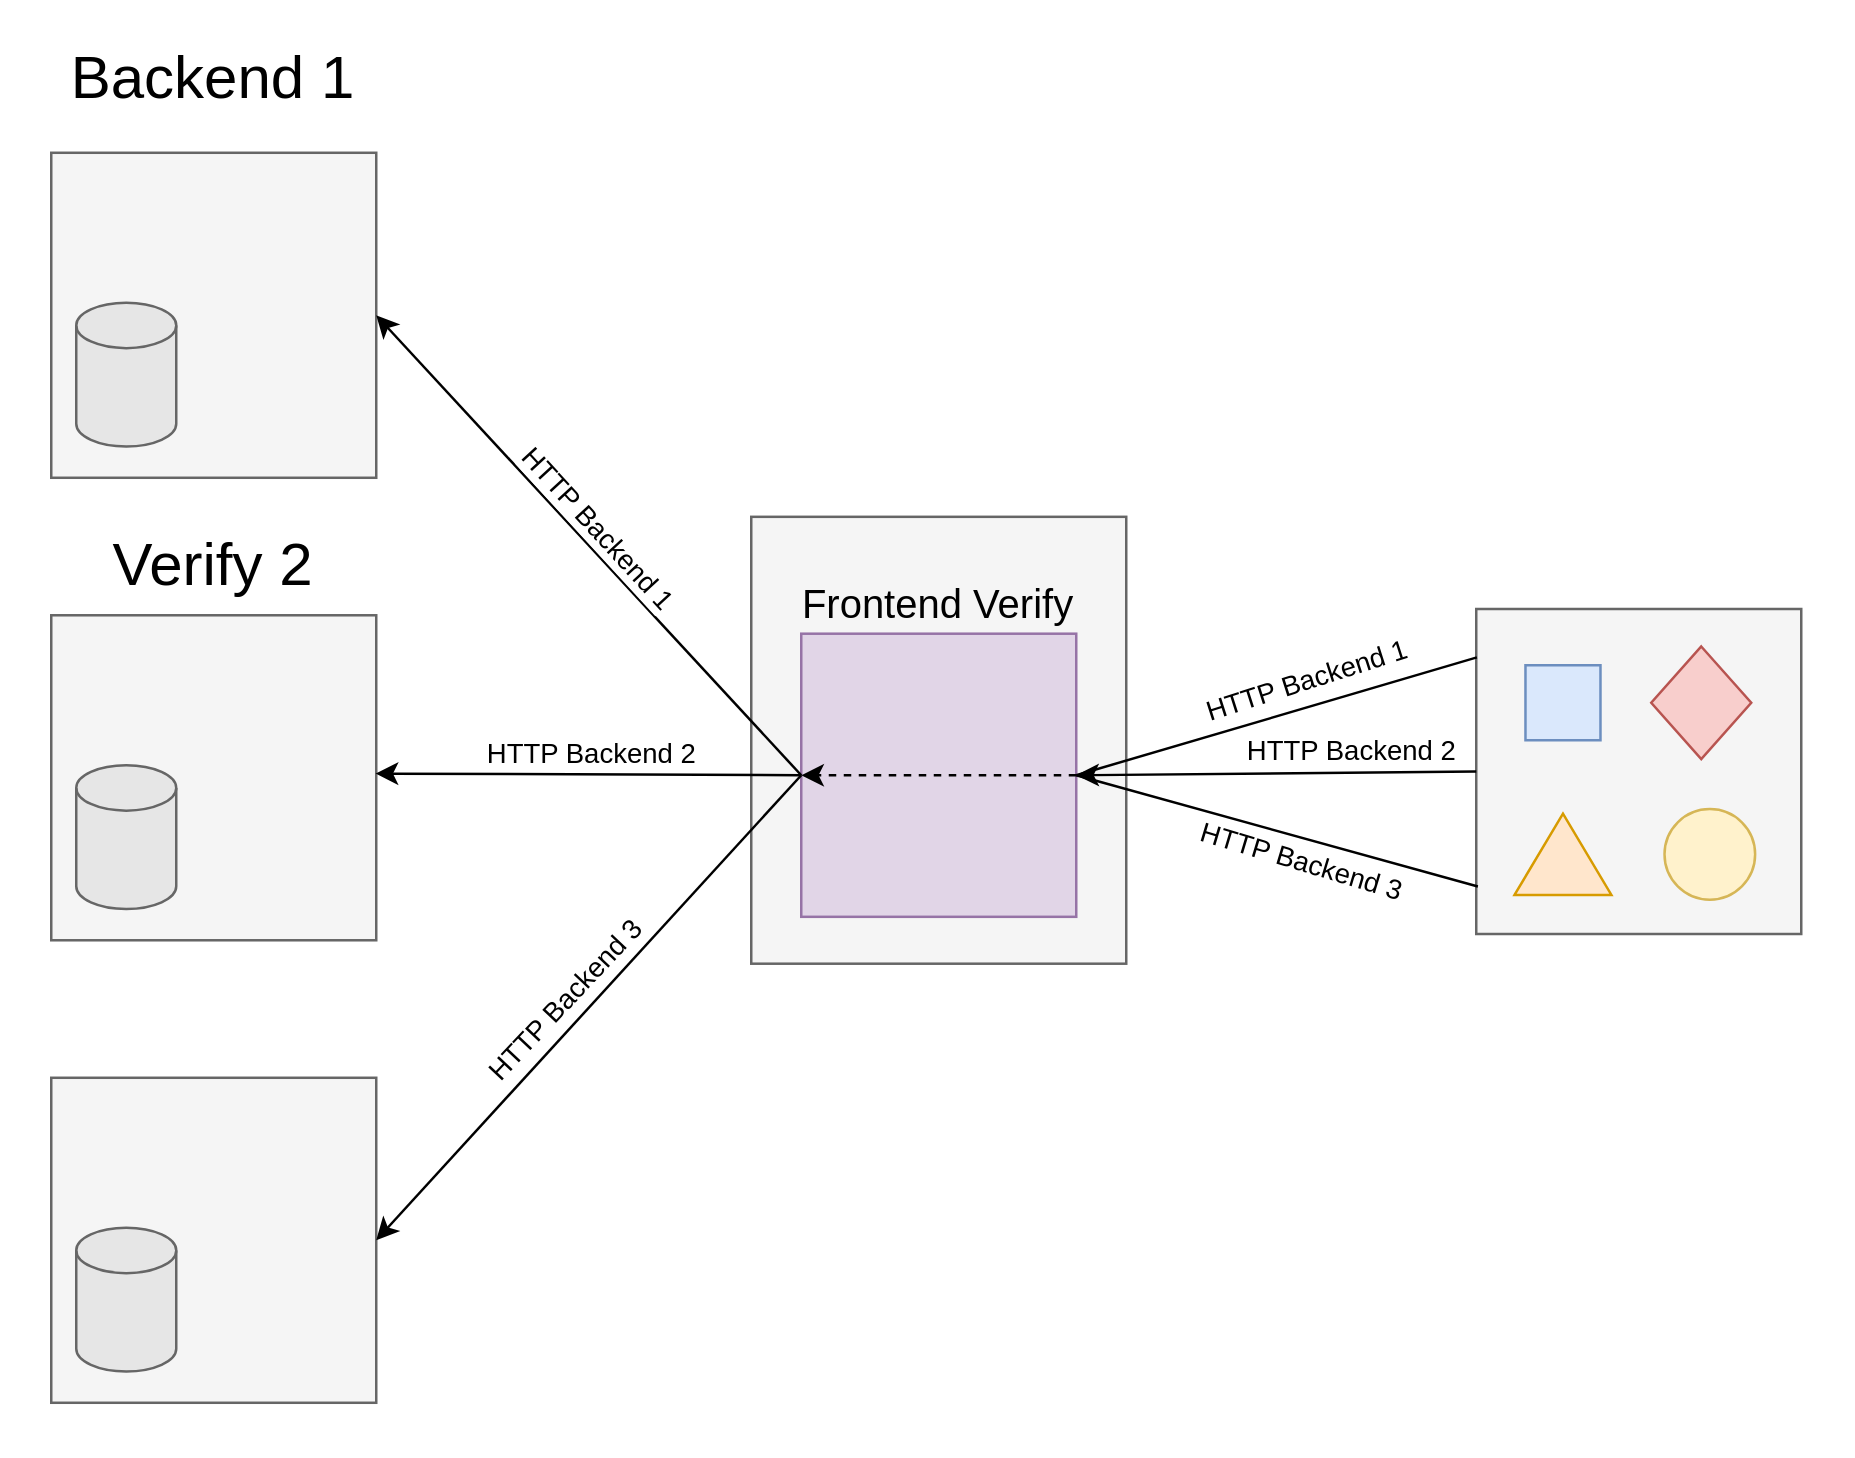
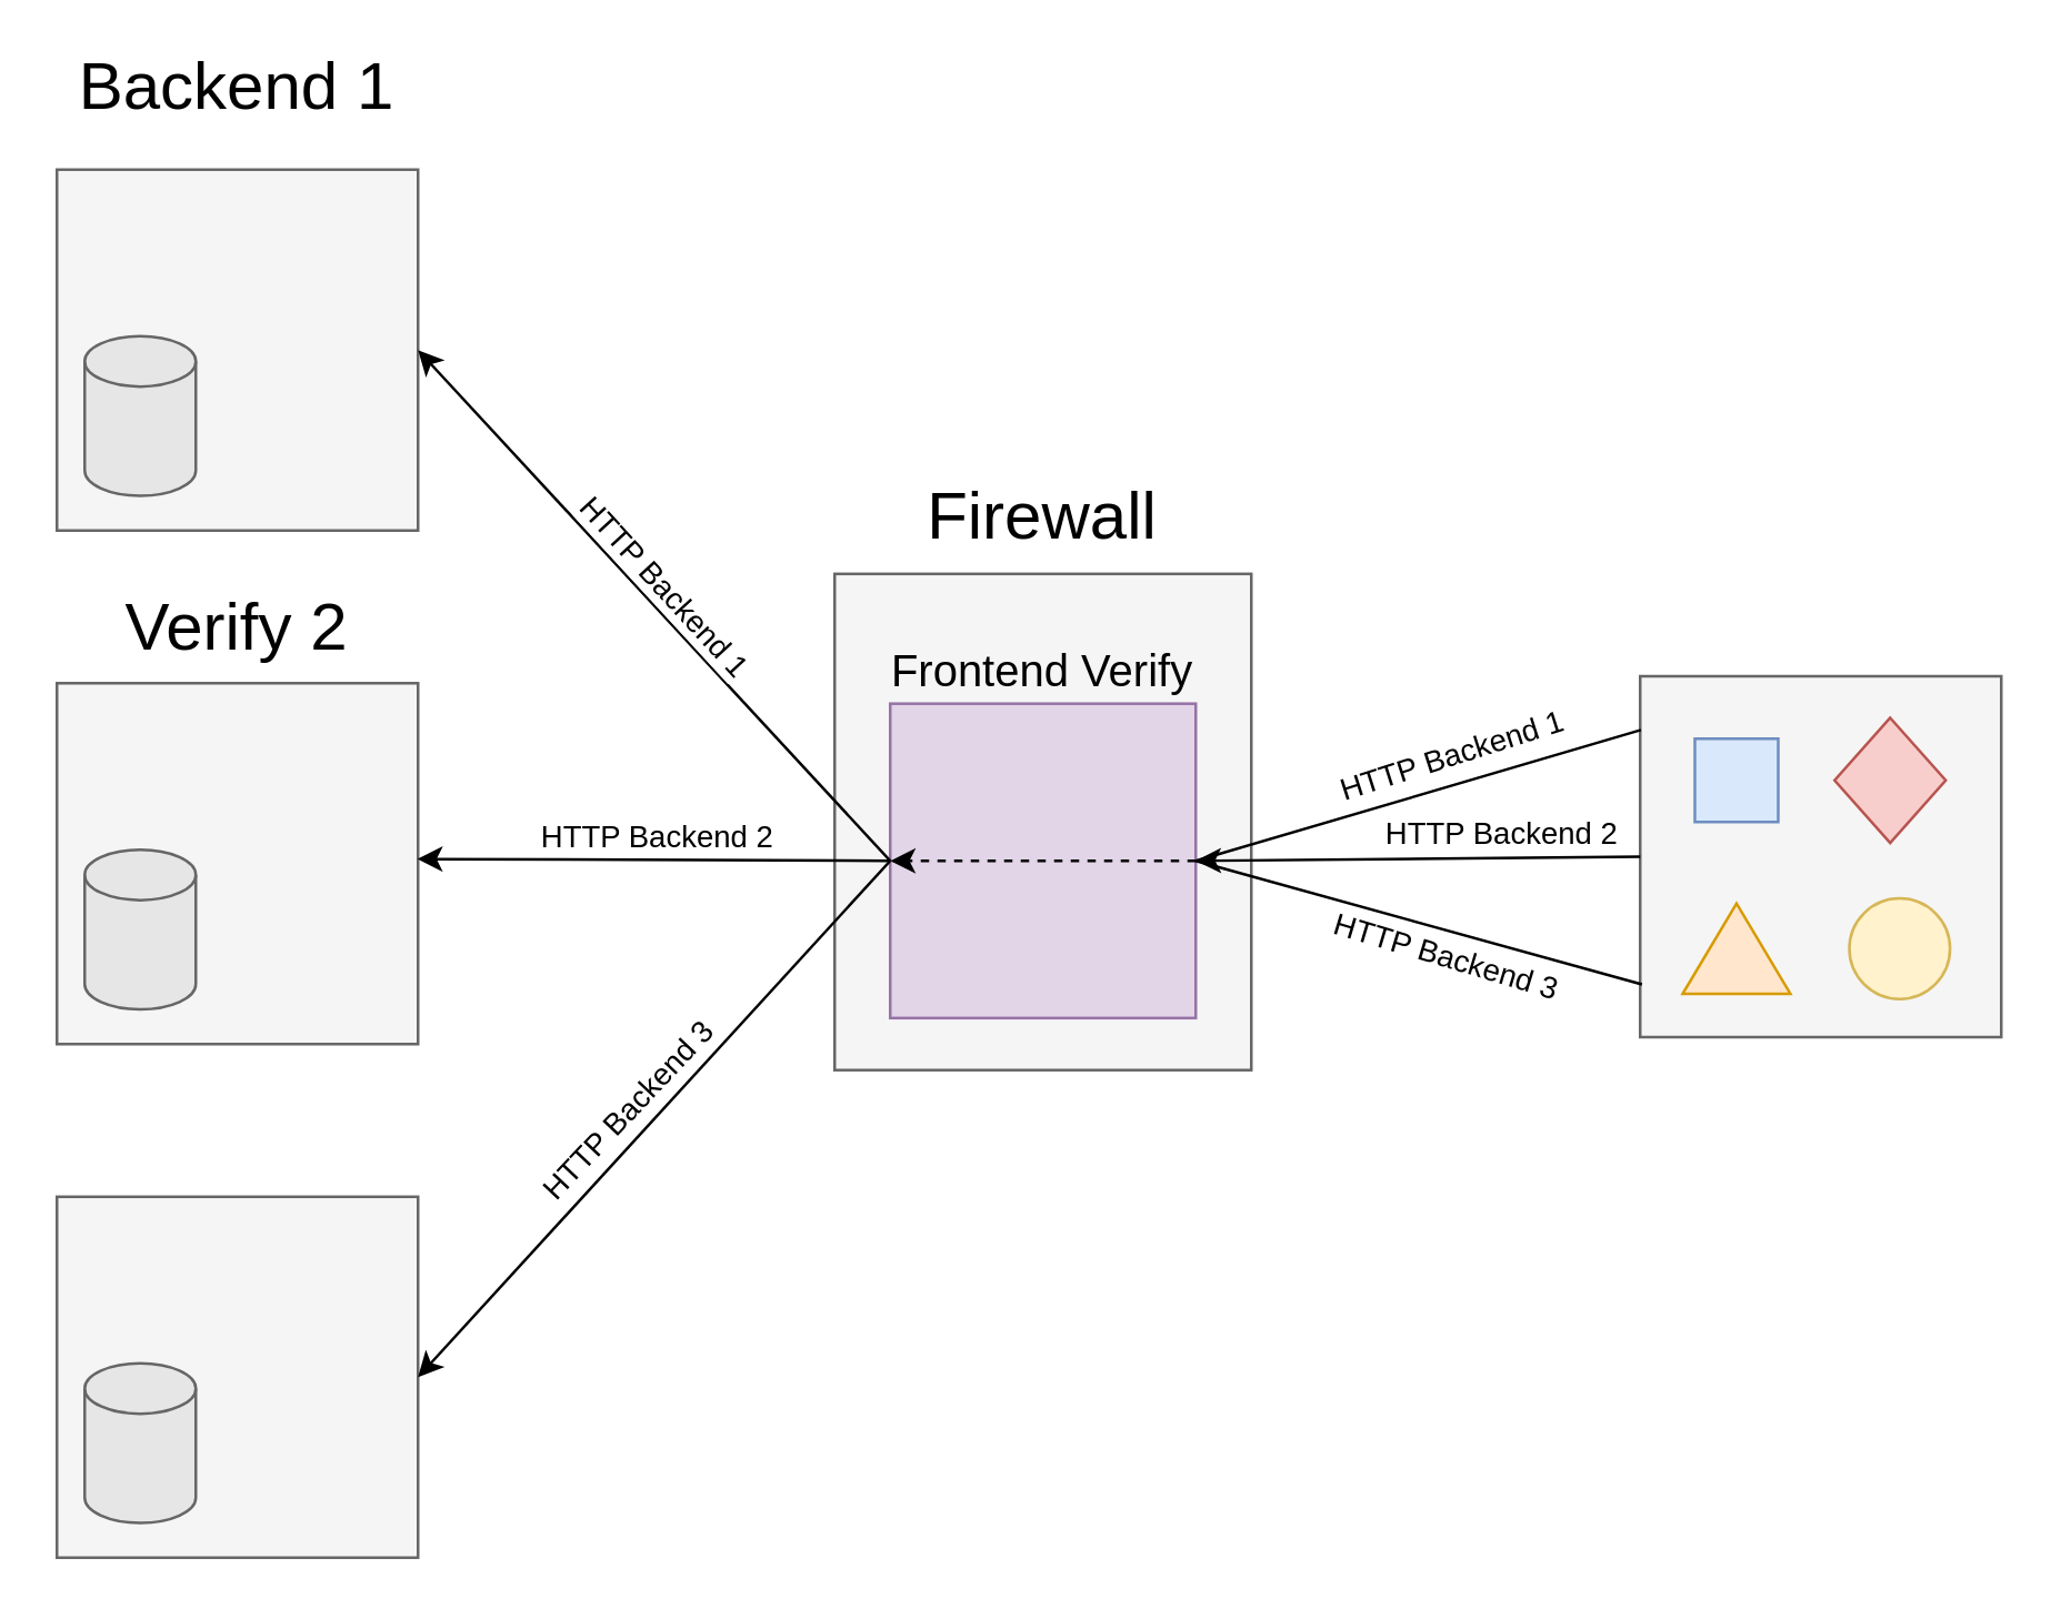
  <mxCell id="0" />
  <mxCell id="1" parent="0" />
  <mxCell id="2" value="" style="rounded=0;whiteSpace=wrap;html=1;fillColor=#f5f5f5;strokeColor=#666666;fontColor=#333333;" vertex="1" parent="1"><mxGeometry x="590" y="243" width="130" height="130" as="geometry" /></mxCell>
  <mxCell id="3" value="" style="rhombus;whiteSpace=wrap;html=1;fillColor=#f8cecc;strokeColor=#b85450;" vertex="1" parent="1"><mxGeometry x="660" y="258" width="40" height="45" as="geometry" /></mxCell>
  <mxCell id="4" value="" style="rounded=0;whiteSpace=wrap;html=1;fillColor=#dae8fc;strokeColor=#6c8ebf;" vertex="1" parent="1"><mxGeometry x="609.69" y="265.5" width="30" height="30" as="geometry" /></mxCell>
  <mxCell id="5" value="" style="triangle;whiteSpace=wrap;html=1;rotation=-90;fillColor=#ffe6cc;strokeColor=#d79b00;" vertex="1" parent="1"><mxGeometry x="608.44" y="321.75" width="32.5" height="38.75" as="geometry" /></mxCell>
  <mxCell id="6" value="" style="ellipse;whiteSpace=wrap;html=1;aspect=fixed;fillColor=#fff2cc;strokeColor=#d6b656;" vertex="1" parent="1"><mxGeometry x="665.31" y="323" width="36.25" height="36.25" as="geometry" /></mxCell>
  <mxCell id="7" value="" style="rounded=0;whiteSpace=wrap;html=1;fillColor=#f5f5f5;strokeColor=#666666;fontColor=#333333;" vertex="1" parent="1"><mxGeometry x="20" y="60.51" width="130" height="130" as="geometry" /></mxCell>
  <mxCell id="8" value="&lt;font style=&quot;font-size: 24px&quot;&gt;Backend&lt;/font&gt;&lt;font style=&quot;font-size: 24px&quot;&gt; 1&lt;br&gt;&lt;/font&gt;" style="text;html=1;strokeColor=none;fillColor=none;align=center;verticalAlign=middle;whiteSpace=wrap;rounded=0;" vertex="1" parent="1"><mxGeometry x="20" y="20.51" width="130" height="20" as="geometry" /></mxCell>
  <mxCell id="9" value="" style="shape=cylinder3;whiteSpace=wrap;html=1;boundedLbl=1;backgroundOutline=1;size=9.069;strokeColor=#666666;fontColor=#333333;fillColor=#E6E6E6;" vertex="1" parent="1"><mxGeometry x="30" y="120.51" width="40" height="57.5" as="geometry" /></mxCell>
  <mxCell id="10" value="" style="rounded=0;whiteSpace=wrap;html=1;fillColor=#f5f5f5;strokeColor=#666666;fontColor=#333333;" vertex="1" parent="1"><mxGeometry x="300" y="206.13" width="150" height="178.75" as="geometry" /></mxCell>
+ <mxCell id="11" value="&lt;font style=&quot;font-size: 24px&quot;&gt;Firewall&lt;/font&gt;" style="text;html=1;strokeColor=none;fillColor=none;align=center;verticalAlign=middle;whiteSpace=wrap;rounded=0;" vertex="1" parent="1"><mxGeometry x="300" y="176.13" width="150" height="20" as="geometry" /></mxCell>
  <mxCell id="12" value="" style="rounded=0;whiteSpace=wrap;html=1;fillColor=#e1d5e7;strokeColor=#9673a6;" vertex="1" parent="1"><mxGeometry x="320" y="252.88" width="110" height="113.25" as="geometry" /></mxCell>
  <mxCell id="13" value="&lt;font style=&quot;font-size: 16px&quot;&gt;Frontend &lt;font style=&quot;font-size: 16px&quot;&gt;Verify&lt;/font&gt;&lt;/font&gt;" style="text;html=1;strokeColor=none;fillColor=none;align=center;verticalAlign=middle;whiteSpace=wrap;rounded=0;" vertex="1" parent="1"><mxGeometry x="300" y="231.13" width="150" height="20" as="geometry" /></mxCell>
  <mxCell id="14" value="" style="rounded=0;whiteSpace=wrap;html=1;fillColor=#f5f5f5;strokeColor=#666666;fontColor=#333333;" vertex="1" parent="1"><mxGeometry x="20" y="245.51" width="130" height="130" as="geometry" /></mxCell>
  <mxCell id="15" value="&lt;font style=&quot;font-size: 24px&quot;&gt;Verify&lt;/font&gt;&lt;font style=&quot;font-size: 24px&quot;&gt; 2&lt;br&gt;&lt;/font&gt;" style="text;html=1;strokeColor=none;fillColor=none;align=center;verticalAlign=middle;whiteSpace=wrap;rounded=0;" vertex="1" parent="1"><mxGeometry x="20" y="215.51" width="130" height="20" as="geometry" /></mxCell>
  <mxCell id="16" value="" style="shape=cylinder3;whiteSpace=wrap;html=1;boundedLbl=1;backgroundOutline=1;size=9.069;strokeColor=#666666;fontColor=#333333;fillColor=#E6E6E6;" vertex="1" parent="1"><mxGeometry x="30" y="305.51" width="40" height="57.5" as="geometry" /></mxCell>
  <mxCell id="17" value="" style="rounded=0;whiteSpace=wrap;html=1;fillColor=#f5f5f5;strokeColor=#666666;fontColor=#333333;" vertex="1" parent="1"><mxGeometry x="20" y="430.51" width="130" height="130" as="geometry" /></mxCell>
  <mxCell id="18" value="" style="shape=cylinder3;whiteSpace=wrap;html=1;boundedLbl=1;backgroundOutline=1;size=9.069;strokeColor=#666666;fontColor=#333333;fillColor=#E6E6E6;" vertex="1" parent="1"><mxGeometry x="30" y="490.51" width="40" height="57.5" as="geometry" /></mxCell>
  <mxCell id="19" value="" style="endArrow=none;html=1;exitX=0.002;exitY=0.149;exitDx=0;exitDy=0;entryX=1;entryY=0.5;entryDx=0;entryDy=0;endFill=0;exitPerimeter=0;" edge="1" parent="1" source="2" target="12"><mxGeometry width="50" height="50" relative="1" as="geometry"><mxPoint x="350" y="358" as="sourcePoint" /><mxPoint x="440" y="298" as="targetPoint" /></mxGeometry></mxCell>
  <mxCell id="20" value="HTTP Backend 1" style="edgeLabel;html=1;align=center;verticalAlign=middle;resizable=0;points=[];rotation=-17.7;" vertex="1" connectable="0" parent="19"><mxGeometry x="-0.446" relative="1" as="geometry"><mxPoint x="-25" y="-4" as="offset" /></mxGeometry></mxCell>
  <mxCell id="21" value="" style="endArrow=classic;html=1;exitX=0;exitY=0.5;exitDx=0;exitDy=0;entryX=1;entryY=0.5;entryDx=0;entryDy=0;" edge="1" parent="1" source="2" target="12"><mxGeometry width="50" height="50" relative="1" as="geometry"><mxPoint x="390" y="368" as="sourcePoint" /><mxPoint x="440" y="318" as="targetPoint" /></mxGeometry></mxCell>
  <mxCell id="22" value="HTTP Backend 2" style="edgeLabel;html=1;align=center;verticalAlign=middle;resizable=0;points=[];rotation=0;" vertex="1" connectable="0" parent="21"><mxGeometry x="-0.173" relative="1" as="geometry"><mxPoint x="15" y="-9" as="offset" /></mxGeometry></mxCell>
  <mxCell id="23" value="" style="endArrow=none;html=1;exitX=0.005;exitY=0.854;exitDx=0;exitDy=0;entryX=1;entryY=0.5;entryDx=0;entryDy=0;endFill=0;exitPerimeter=0;" edge="1" parent="1" source="2" target="12"><mxGeometry width="50" height="50" relative="1" as="geometry"><mxPoint x="390" y="368" as="sourcePoint" /><mxPoint x="440" y="318" as="targetPoint" /></mxGeometry></mxCell>
  <mxCell id="24" value="HTTP Backend 3" style="edgeLabel;html=1;align=center;verticalAlign=middle;resizable=0;points=[];rotation=16.7;" vertex="1" connectable="0" parent="23"><mxGeometry x="-0.366" relative="1" as="geometry"><mxPoint x="-20" y="4" as="offset" /></mxGeometry></mxCell>
  <mxCell id="25" value="" style="endArrow=classic;html=1;entryX=0;entryY=0.5;entryDx=0;entryDy=0;exitX=1;exitY=0.5;exitDx=0;exitDy=0;dashed=1;" edge="1" parent="1" source="12" target="12"><mxGeometry width="50" height="50" relative="1" as="geometry"><mxPoint x="390" y="368" as="sourcePoint" /><mxPoint x="440" y="318" as="targetPoint" /></mxGeometry></mxCell>
  <mxCell id="26" value="" style="endArrow=classic;html=1;exitX=0;exitY=0.5;exitDx=0;exitDy=0;entryX=1;entryY=0.5;entryDx=0;entryDy=0;" edge="1" parent="1" source="12" target="17"><mxGeometry width="50" height="50" relative="1" as="geometry"><mxPoint y="408" as="sourcePoint" x="360" /><mxPoint x="410" y="358" as="targetPoint" /></mxGeometry></mxCell>
  <mxCell id="27" value="&lt;div&gt;HTTP Backend 3&lt;/div&gt;" style="edgeLabel;html=1;align=center;verticalAlign=middle;resizable=0;points=[];rotation=-46.7;" vertex="1" connectable="0" parent="26"><mxGeometry x="-0.081" y="-1" relative="1" as="geometry"><mxPoint x="-16" y="6" as="offset" /></mxGeometry></mxCell>
  <mxCell id="28" value="" style="endArrow=classic;html=1;exitX=0;exitY=0.5;exitDx=0;exitDy=0;entryX=0.998;entryY=0.487;entryDx=0;entryDy=0;entryPerimeter=0;" edge="1" parent="1" source="12" target="14"><mxGeometry width="50" height="50" relative="1" as="geometry"><mxPoint y="408" as="sourcePoint" x="360" /><mxPoint x="410" y="358" as="targetPoint" /></mxGeometry></mxCell>
  <mxCell id="29" value="HTTP Backend 2" style="edgeLabel;html=1;align=center;verticalAlign=middle;resizable=0;points=[];" vertex="1" connectable="0" parent="28"><mxGeometry x="-0.08" y="-2" relative="1" as="geometry"><mxPoint x="-7" y="-7" as="offset" /></mxGeometry></mxCell>
  <mxCell id="30" value="" style="endArrow=classic;html=1;exitX=0;exitY=0.5;exitDx=0;exitDy=0;entryX=1;entryY=0.5;entryDx=0;entryDy=0;" edge="1" parent="1" source="12" target="7"><mxGeometry width="50" height="50" relative="1" as="geometry"><mxPoint x="330" y="319.505" as="sourcePoint" /><mxPoint x="160" y="328" as="targetPoint" /></mxGeometry></mxCell>
  <mxCell id="31" value="HTTP Backend 1" style="edgeLabel;html=1;align=center;verticalAlign=middle;resizable=0;points=[];rotation=47.4;" vertex="1" connectable="0" parent="30"><mxGeometry x="-0.16" y="-2" relative="1" as="geometry"><mxPoint x="-11" y="-21" as="offset" /></mxGeometry></mxCell>
